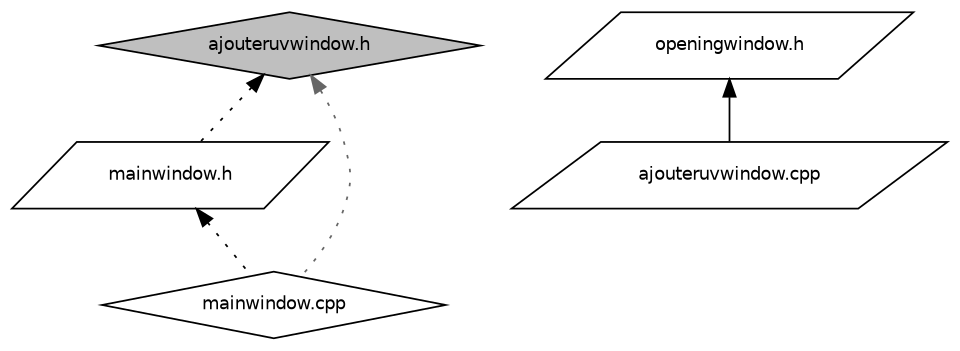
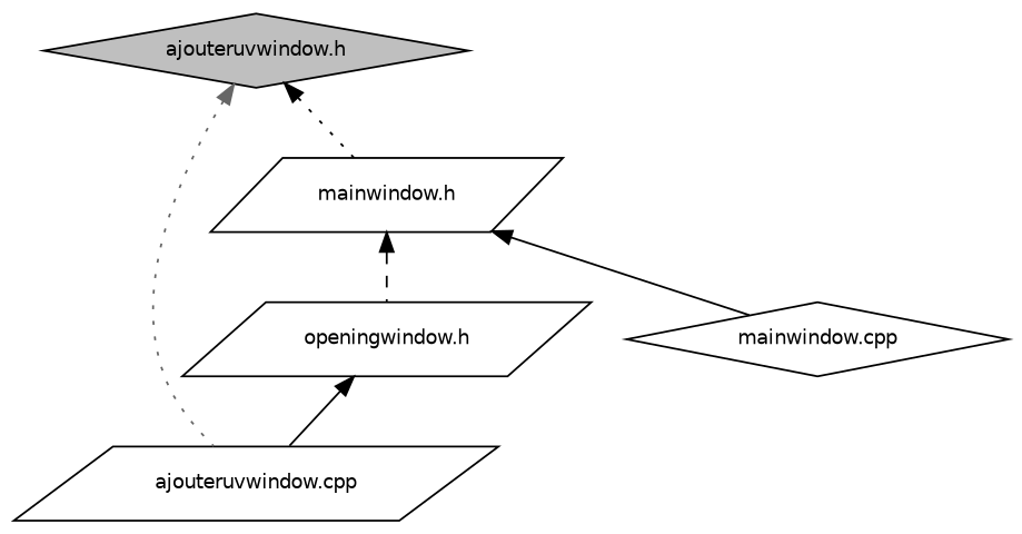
  digraph {
    node [color=black fillcolor=white fontname=Helvetica fontsize=10 shape=parallelogram style=filled]
    edge [color=black dir=back fontname=Helvetica fontsize=10 labelfontname=Helvetica labelfontsize=10 style=dotted]
    n1 [fillcolor=grey75 fontcolor=black height=0.2 label="ajouteruvwindow.h" shape=diamond width=0.4]
    n2 [height=0.2 label="ajouteruvwindow.cpp" width=0.4]
    n3 [height=0.2 label="mainwindow.h" width=0.4]
    n4 [height=0.2 label="openingwindow.h" width=0.4]
    n5 [height=0.2 label="mainwindow.cpp" shape=diamond width=0.4]
-   n1 -> n5 [color=gray40]
+   n1 -> n2 [color=gray40]
    n1 -> n3
-   n3 -> n5
+   n3 -> n4 [style=dashed]
+   n3 -> n5 [style=solid]
    n4 -> n2 [style=solid]
  }
